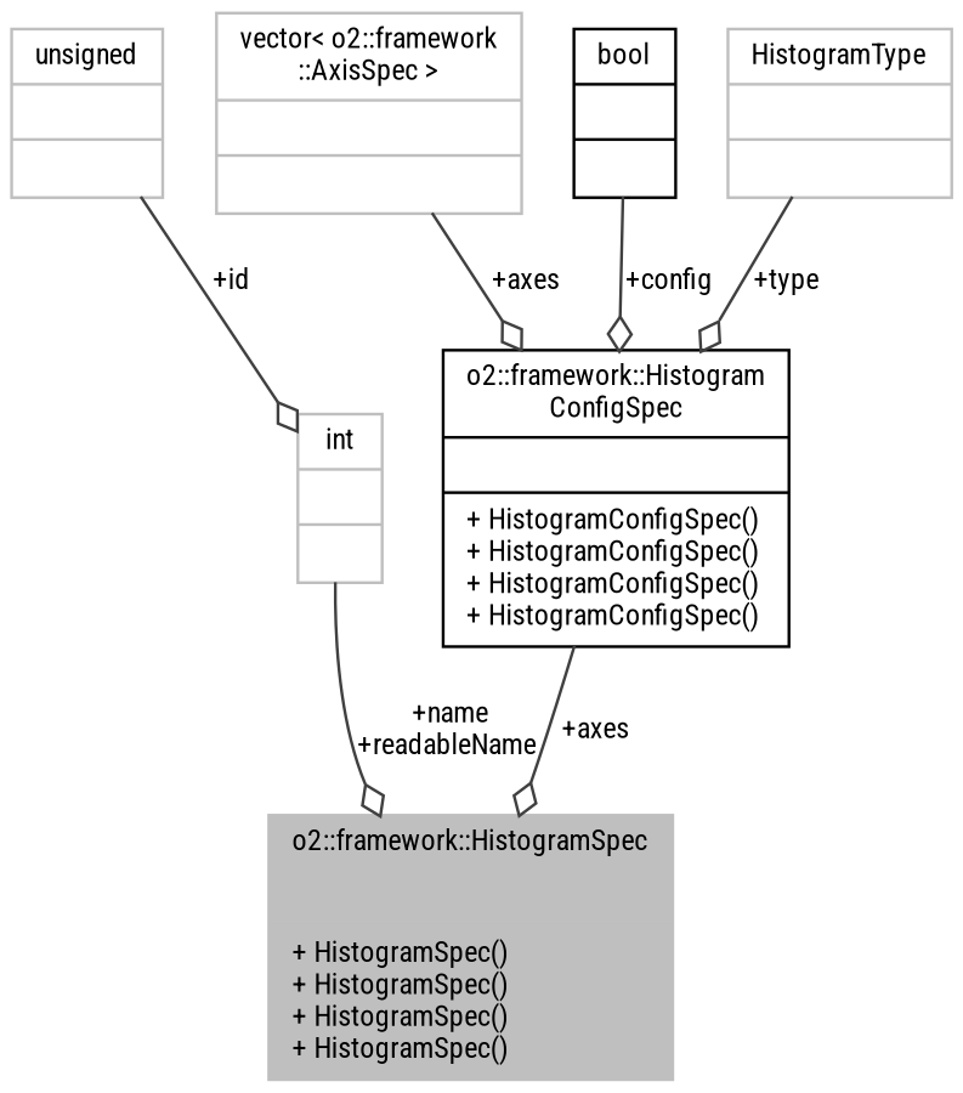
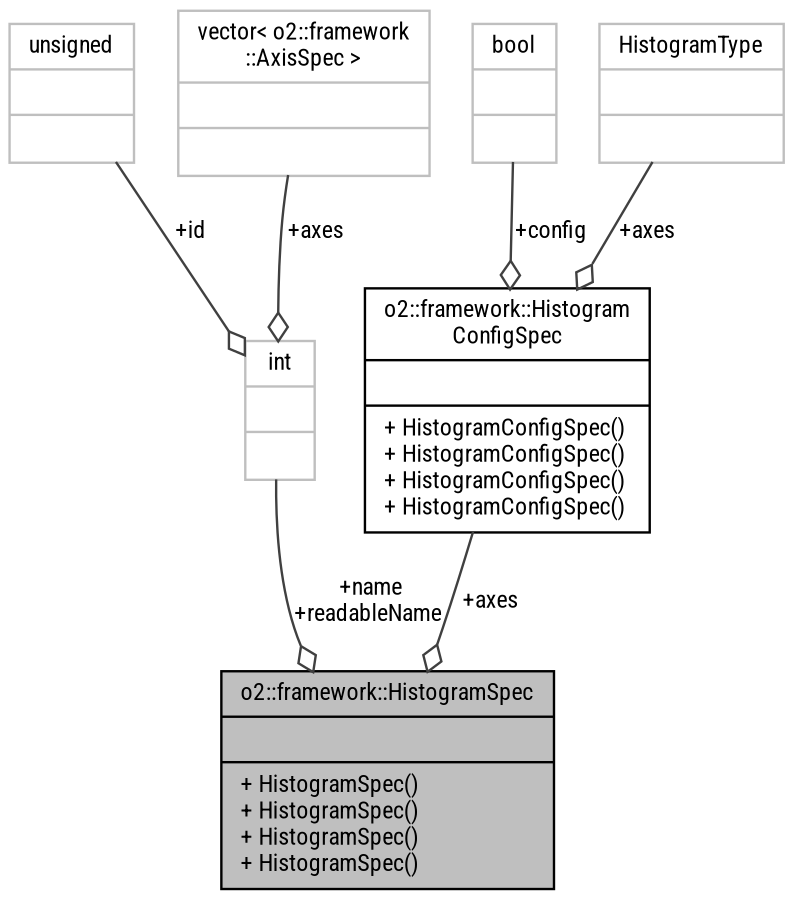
  digraph {
    fontname="Roboto Condensed"
    node [color=grey75 fontname="Roboto Condensed" fontsize=10 shape=record]
    edge [arrowhead=odiamond color=grey25 fontname="Roboto Condensed" fontsize=10 labelfontname=Helvetica labelfontsize=10 style=solid]
-   n1 [fillcolor=grey75 fontcolor=black height=0.2 label="{o2::framework::HistogramSpec\n||+ HistogramSpec()\l+ HistogramSpec()\l+ HistogramSpec()\l+ HistogramSpec()\l}" style=filled width=0.4]
+   n1 [color=black fillcolor=grey75 fontcolor=black height=0.2 label="{o2::framework::HistogramSpec\n||+ HistogramSpec()\l+ HistogramSpec()\l+ HistogramSpec()\l+ HistogramSpec()\l}" style=filled width=0.4]
    n2 [color=black height=0.2 label="{o2::framework::Histogram\lConfigSpec\n||+ HistogramConfigSpec()\l+ HistogramConfigSpec()\l+ HistogramConfigSpec()\l+ HistogramConfigSpec()\l}" width=0.4]
    n3 [height=0.2 label="{vector\< o2::framework\l::AxisSpec \>\n||}" width=0.4]
    n4 [height=0.2 label="{HistogramType\n||}" width=0.4]
-   n5 [color=black height=0.2 label="{bool\n||}" width=0.4]
+   n5 [height=0.2 label="{bool\n||}" width=0.4]
    n6 [height=0.2 label="{int\n||}" width=0.4]
    n7 [height=0.2 label="{unsigned\n||}" width=0.4]
    n2 -> n1 [label=" +axes"]
-   n3 -> n2 [label=" +axes"]
-   n4 -> n2 [label=" +type"]
+   n3 -> n6 [label=" +axes"]
+   n4 -> n2 [label=" +axes"]
    n5 -> n2 [label=" +config"]
    n6 -> n1 [label=" +name\n+readableName"]
    n7 -> n6 [label=" +id"]
  }
